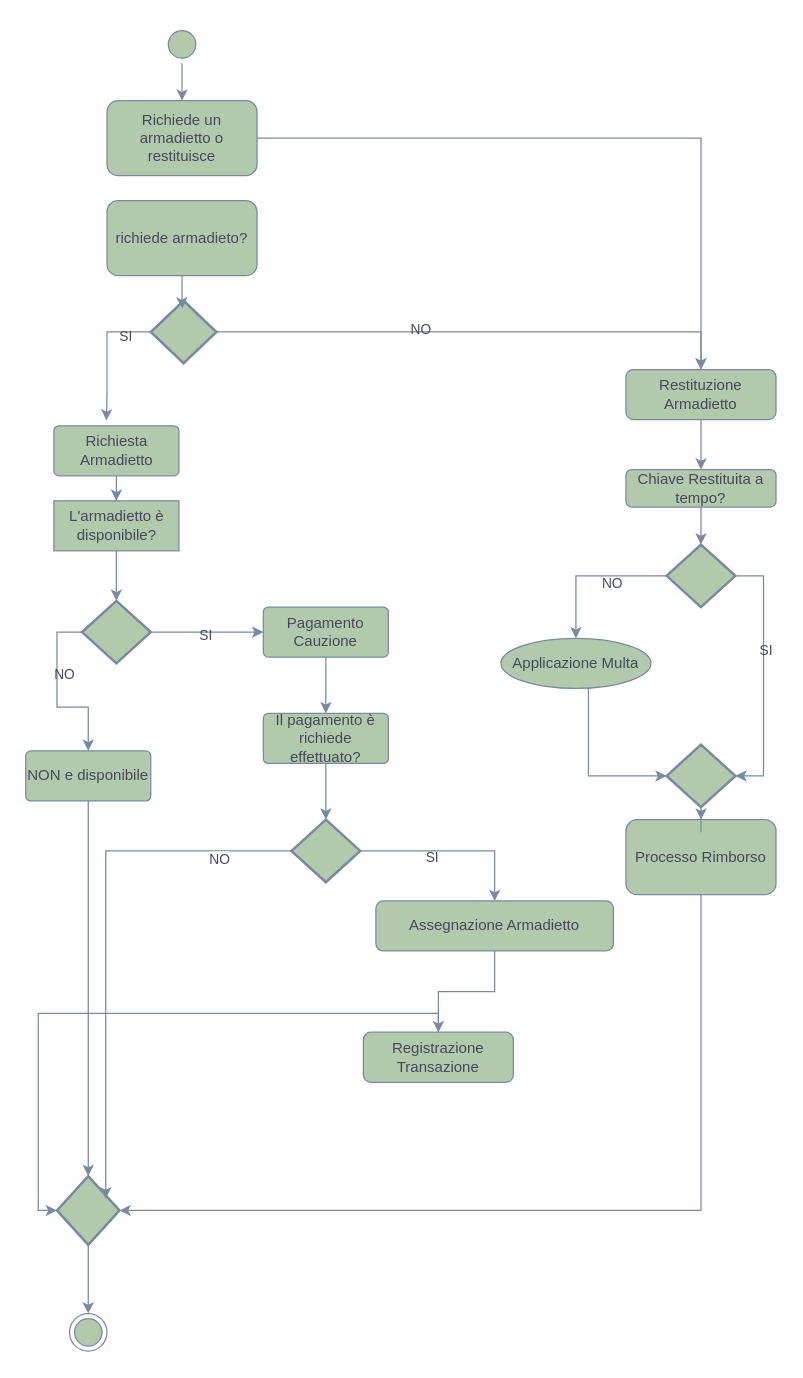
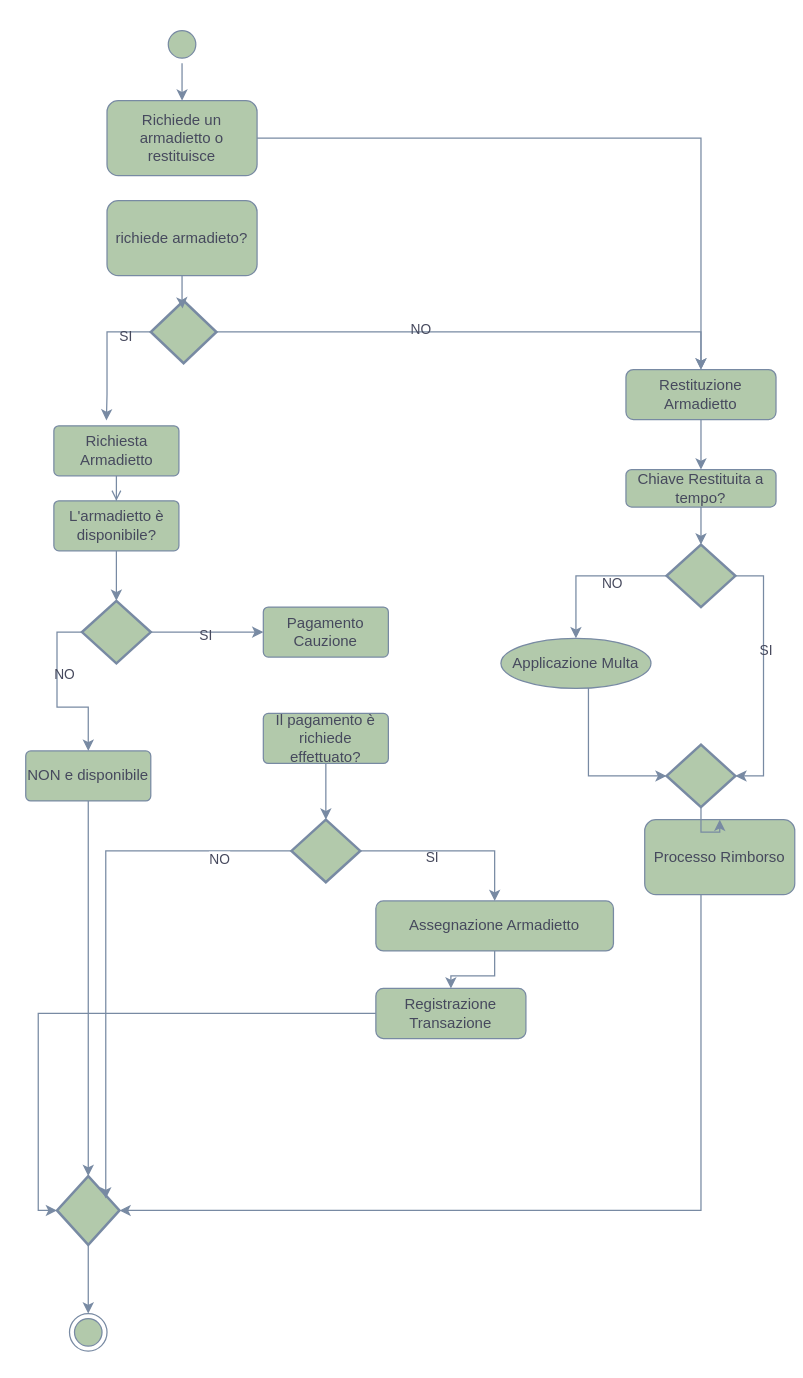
  <mxCell id="0" />
  <mxCell id="1" parent="0" />
  <mxCell id="2" value="" style="ellipse;html=1;shape=endState;fillColor=#B2C9AB;strokeColor=#788AA3;labelBackgroundColor=none;fontColor=#46495D;" parent="1" vertex="1"><mxGeometry x="55" y="1050" width="30" height="30" as="geometry" /></mxCell>
  <mxCell id="3" style="edgeStyle=orthogonalEdgeStyle;rounded=0;orthogonalLoop=1;jettySize=auto;html=1;entryX=0.5;entryY=0;entryDx=0;entryDy=0;labelBackgroundColor=none;strokeColor=#788AA3;fontColor=default;" parent="1" source="4" target="34" edge="1"><mxGeometry relative="1" as="geometry" /></mxCell>
  <mxCell id="4" value="" style="ellipse;html=1;shape=startState;fillColor=#B2C9AB;strokeColor=#788AA3;labelBackgroundColor=none;fontColor=#46495D;" parent="1" vertex="1"><mxGeometry x="130" width="30" height="30" as="geometry" y="20" /></mxCell>
- <mxCell id="5" style="edgeStyle=orthogonalEdgeStyle;rounded=0;orthogonalLoop=1;jettySize=auto;html=1;labelBackgroundColor=none;strokeColor=#788AA3;fontColor=default;" parent="1" source="6" target="8" edge="1"><mxGeometry relative="1" as="geometry" /></mxCell>
+ <mxCell id="5" style="edgeStyle=orthogonalEdgeStyle;rounded=0;orthogonalLoop=1;jettySize=auto;html=1;labelBackgroundColor=none;strokeColor=#788AA3;fontColor=default;endArrow=open;" parent="1" source="6" target="8" edge="1"><mxGeometry relative="1" as="geometry" /></mxCell>
  <mxCell id="6" value="Richiesta Armadietto" style="rounded=1;arcSize=10;whiteSpace=wrap;html=1;align=center;labelBackgroundColor=none;fillColor=#B2C9AB;strokeColor=#788AA3;fontColor=#46495D;" parent="1" vertex="1"><mxGeometry x="42.5" y="340" width="100" height="40" as="geometry" /></mxCell>
  <mxCell id="7" style="edgeStyle=orthogonalEdgeStyle;rounded=0;orthogonalLoop=1;jettySize=auto;html=1;labelBackgroundColor=none;strokeColor=#788AA3;fontColor=default;" parent="1" source="8" target="11" edge="1"><mxGeometry relative="1" as="geometry" /></mxCell>
- <mxCell id="8" value="L'armadietto è disponibile?" style="arcSize=10;whiteSpace=wrap;html=1;align=center;labelBackgroundColor=none;fillColor=#B2C9AB;strokeColor=#788AA3;fontColor=#46495D;rounded=0;" parent="1" vertex="1"><mxGeometry x="42.5" y="400" width="100" height="40" as="geometry" /></mxCell>
+ <mxCell id="8" value="L'armadietto è disponibile?" style="rounded=1;arcSize=10;whiteSpace=wrap;html=1;align=center;labelBackgroundColor=none;fillColor=#B2C9AB;strokeColor=#788AA3;fontColor=#46495D;" parent="1" vertex="1"><mxGeometry x="42.5" y="400" width="100" height="40" as="geometry" /></mxCell>
  <mxCell id="9" style="edgeStyle=orthogonalEdgeStyle;rounded=0;orthogonalLoop=1;jettySize=auto;html=1;labelBackgroundColor=none;strokeColor=#788AA3;fontColor=default;" parent="1" source="11" target="13" edge="1"><mxGeometry relative="1" as="geometry" /></mxCell>
  <mxCell id="10" value="&lt;div&gt;SI&lt;/div&gt;" style="edgeLabel;html=1;align=center;verticalAlign=middle;resizable=0;points=[];labelBackgroundColor=none;fontColor=#46495D;" parent="9" connectable="0" vertex="1"><mxGeometry x="-0.051" y="-2" relative="1" as="geometry"><mxPoint as="offset" /></mxGeometry></mxCell>
  <mxCell id="11" value="" style="strokeWidth=2;html=1;shape=mxgraph.flowchart.decision;whiteSpace=wrap;labelBackgroundColor=none;fillColor=#B2C9AB;strokeColor=#788AA3;fontColor=#46495D;" parent="1" vertex="1"><mxGeometry x="65" y="480" width="55" height="50" as="geometry" /></mxCell>
- <mxCell id="12" style="edgeStyle=orthogonalEdgeStyle;rounded=0;orthogonalLoop=1;jettySize=auto;html=1;labelBackgroundColor=none;strokeColor=#788AA3;fontColor=default;" parent="1" source="13" target="21" edge="1"><mxGeometry relative="1" as="geometry" /></mxCell>
  <mxCell id="13" value="Pagamento Cauzione" style="rounded=1;arcSize=10;whiteSpace=wrap;html=1;align=center;labelBackgroundColor=none;fillColor=#B2C9AB;strokeColor=#788AA3;fontColor=#46495D;" parent="1" vertex="1"><mxGeometry x="210" y="485" width="100" height="40" as="geometry" /></mxCell>
  <mxCell id="14" value="" style="edgeStyle=orthogonalEdgeStyle;rounded=0;orthogonalLoop=1;jettySize=auto;html=1;exitX=0;exitY=0.5;exitDx=0;exitDy=0;exitPerimeter=0;entryX=0.5;entryY=0;entryDx=0;entryDy=0;labelBackgroundColor=none;strokeColor=#788AA3;fontColor=default;" parent="1" source="11" target="17" edge="1"><mxGeometry relative="1" as="geometry"><mxPoint x="280.5" y="535" as="sourcePoint" /><mxPoint x="97.5" y="700" as="targetPoint" /></mxGeometry></mxCell>
  <mxCell id="15" value="NO" style="edgeLabel;html=1;align=center;verticalAlign=middle;resizable=0;points=[];labelBackgroundColor=none;fontColor=#46495D;" parent="14" connectable="0" vertex="1"><mxGeometry x="-0.243" y="5" relative="1" as="geometry"><mxPoint as="offset" /></mxGeometry></mxCell>
  <mxCell id="16" style="edgeStyle=orthogonalEdgeStyle;rounded=0;orthogonalLoop=1;jettySize=auto;html=1;labelBackgroundColor=none;strokeColor=#788AA3;fontColor=default;entryX=0;entryY=0.5;entryDx=0;entryDy=0;entryPerimeter=0;" parent="1" source="17" target="49" edge="1"><mxGeometry relative="1" as="geometry"><Array as="points" /><mxPoint x="57" y="900" as="targetPoint" /></mxGeometry></mxCell>
  <mxCell id="17" value="NON e disponibile" style="rounded=1;arcSize=10;whiteSpace=wrap;html=1;align=center;labelBackgroundColor=none;fillColor=#B2C9AB;strokeColor=#788AA3;fontColor=#46495D;" parent="1" vertex="1"><mxGeometry x="20" y="600" width="100" height="40" as="geometry" /></mxCell>
  <mxCell id="18" style="edgeStyle=orthogonalEdgeStyle;rounded=0;orthogonalLoop=1;jettySize=auto;html=1;entryX=0.5;entryY=0;entryDx=0;entryDy=0;labelBackgroundColor=none;strokeColor=#788AA3;fontColor=default;" parent="1" source="20" target="24" edge="1"><mxGeometry relative="1" as="geometry" /></mxCell>
  <mxCell id="19" value="SI" style="edgeLabel;html=1;align=center;verticalAlign=middle;resizable=0;points=[];labelBackgroundColor=none;fontColor=#46495D;" parent="18" connectable="0" vertex="1"><mxGeometry x="-0.222" y="-4" relative="1" as="geometry"><mxPoint as="offset" /></mxGeometry></mxCell>
  <mxCell id="20" value="" style="strokeWidth=2;html=1;shape=mxgraph.flowchart.decision;whiteSpace=wrap;labelBackgroundColor=none;fillColor=#B2C9AB;strokeColor=#788AA3;fontColor=#46495D;" parent="1" vertex="1"><mxGeometry x="232.5" y="655" width="55" height="50" as="geometry" /></mxCell>
  <mxCell id="21" value="Il pagamento è richiede effettuato?" style="rounded=1;arcSize=10;whiteSpace=wrap;html=1;align=center;labelBackgroundColor=none;fillColor=#B2C9AB;strokeColor=#788AA3;fontColor=#46495D;" parent="1" vertex="1"><mxGeometry x="210" y="570" width="100" height="40" as="geometry" /></mxCell>
  <mxCell id="22" style="edgeStyle=orthogonalEdgeStyle;rounded=0;orthogonalLoop=1;jettySize=auto;html=1;entryX=0.5;entryY=0;entryDx=0;entryDy=0;entryPerimeter=0;labelBackgroundColor=none;strokeColor=#788AA3;fontColor=default;" parent="1" source="21" target="20" edge="1"><mxGeometry relative="1" as="geometry" /></mxCell>
  <mxCell id="23" style="edgeStyle=orthogonalEdgeStyle;rounded=0;orthogonalLoop=1;jettySize=auto;html=1;entryX=0.5;entryY=0;entryDx=0;entryDy=0;labelBackgroundColor=none;strokeColor=#788AA3;fontColor=default;" parent="1" source="24" target="25" edge="1"><mxGeometry relative="1" as="geometry" /></mxCell>
  <mxCell id="24" value="Assegnazione Armadietto" style="rounded=1;whiteSpace=wrap;html=1;labelBackgroundColor=none;fillColor=#B2C9AB;strokeColor=#788AA3;fontColor=#46495D;" parent="1" vertex="1"><mxGeometry x="300" y="720" width="190" height="40" as="geometry" /></mxCell>
- <mxCell id="25" value="Registrazione Transazione" style="rounded=1;whiteSpace=wrap;html=1;labelBackgroundColor=none;fillColor=#B2C9AB;strokeColor=#788AA3;fontColor=#46495D;" parent="1" vertex="1"><mxGeometry x="290" y="825" width="120" height="40" as="geometry" /></mxCell>
+ <mxCell id="25" value="Registrazione Transazione" style="rounded=1;whiteSpace=wrap;html=1;labelBackgroundColor=none;fillColor=#B2C9AB;strokeColor=#788AA3;fontColor=#46495D;" parent="1" vertex="1"><mxGeometry x="300" y="790" width="120" height="40" as="geometry" /></mxCell>
  <mxCell id="26" style="edgeStyle=orthogonalEdgeStyle;rounded=0;orthogonalLoop=1;jettySize=auto;html=1;entryX=0.5;entryY=0;entryDx=0;entryDy=0;labelBackgroundColor=none;strokeColor=#788AA3;fontColor=default;" parent="1" source="27" target="35" edge="1"><mxGeometry relative="1" as="geometry" /></mxCell>
  <mxCell id="27" value="Restituzione Armadietto" style="rounded=1;whiteSpace=wrap;html=1;labelBackgroundColor=none;fillColor=#B2C9AB;strokeColor=#788AA3;fontColor=#46495D;" parent="1" vertex="1"><mxGeometry x="500" y="295" width="120" height="40" as="geometry" /></mxCell>
  <mxCell id="28" style="edgeStyle=orthogonalEdgeStyle;rounded=0;orthogonalLoop=1;jettySize=auto;html=1;entryX=0.5;entryY=0;entryDx=0;entryDy=0;exitX=1;exitY=0.5;exitDx=0;exitDy=0;exitPerimeter=0;labelBackgroundColor=none;strokeColor=#788AA3;fontColor=default;" parent="1" source="32" target="27" edge="1"><mxGeometry relative="1" as="geometry" /></mxCell>
  <mxCell id="29" value="NO" style="edgeLabel;html=1;align=center;verticalAlign=middle;resizable=0;points=[];labelBackgroundColor=none;fontColor=#46495D;" parent="28" connectable="0" vertex="1"><mxGeometry x="-0.222" y="3" relative="1" as="geometry"><mxPoint x="1" as="offset" /></mxGeometry></mxCell>
  <mxCell id="30" style="edgeStyle=orthogonalEdgeStyle;rounded=0;orthogonalLoop=1;jettySize=auto;html=1;entryX=0.42;entryY=-0.107;entryDx=0;entryDy=0;entryPerimeter=0;labelBackgroundColor=none;strokeColor=#788AA3;fontColor=default;" parent="1" source="32" target="6" edge="1"><mxGeometry relative="1" as="geometry"><mxPoint x="80" y="265" as="targetPoint" /><Array as="points"><mxPoint x="85" y="265" /><mxPoint x="85" y="315" /></Array></mxGeometry></mxCell>
  <mxCell id="31" value="SI" style="edgeLabel;html=1;align=center;verticalAlign=middle;resizable=0;points=[];labelBackgroundColor=none;fontColor=#46495D;" parent="30" connectable="0" vertex="1"><mxGeometry x="-0.603" y="3" relative="1" as="geometry"><mxPoint as="offset" /></mxGeometry></mxCell>
  <mxCell id="32" value="" style="strokeWidth=2;html=1;shape=mxgraph.flowchart.decision;whiteSpace=wrap;labelBackgroundColor=none;fillColor=#B2C9AB;strokeColor=#788AA3;fontColor=#46495D;" parent="1" vertex="1"><mxGeometry x="120" y="240" width="52.5" height="50" as="geometry" /></mxCell>
  <mxCell id="33" style="edgeStyle=orthogonalEdgeStyle;rounded=0;orthogonalLoop=1;jettySize=auto;html=1;strokeColor=#788AA3;fontColor=#46495D;fillColor=#B2C9AB;" edge="1" parent="1" source="34" target="27"><mxGeometry relative="1" as="geometry" /></mxCell>
  <mxCell id="34" value="Richiede un armadietto o restituisce" style="rounded=1;whiteSpace=wrap;html=1;labelBackgroundColor=none;fillColor=#B2C9AB;strokeColor=#788AA3;fontColor=#46495D;" parent="1" vertex="1"><mxGeometry x="85" y="80" width="120" height="60" as="geometry" /></mxCell>
  <mxCell id="35" value="Chiave Restituita a tempo?" style="rounded=1;whiteSpace=wrap;html=1;labelBackgroundColor=none;fillColor=#B2C9AB;strokeColor=#788AA3;fontColor=#46495D;" parent="1" vertex="1"><mxGeometry x="500" y="375" width="120" height="30" as="geometry" /></mxCell>
  <mxCell id="36" style="edgeStyle=orthogonalEdgeStyle;rounded=0;orthogonalLoop=1;jettySize=auto;html=1;entryX=0.5;entryY=0;entryDx=0;entryDy=0;labelBackgroundColor=none;strokeColor=#788AA3;fontColor=default;" parent="1" source="40" target="43" edge="1"><mxGeometry relative="1" as="geometry" /></mxCell>
  <mxCell id="37" value="NO" style="edgeLabel;html=1;align=center;verticalAlign=middle;resizable=0;points=[];labelBackgroundColor=none;fontColor=#46495D;" parent="36" connectable="0" vertex="1"><mxGeometry x="-0.279" y="5" relative="1" as="geometry"><mxPoint as="offset" /></mxGeometry></mxCell>
  <mxCell id="38" style="edgeStyle=orthogonalEdgeStyle;rounded=0;orthogonalLoop=1;jettySize=auto;html=1;exitX=1;exitY=0.5;exitDx=0;exitDy=0;exitPerimeter=0;entryX=1;entryY=0.5;entryDx=0;entryDy=0;entryPerimeter=0;labelBackgroundColor=none;strokeColor=#788AA3;fontColor=default;" parent="1" source="40" target="45" edge="1"><mxGeometry relative="1" as="geometry"><mxPoint x="560" y="580" as="targetPoint" /><Array as="points"><mxPoint x="610" y="460" /><mxPoint x="610" y="620" /></Array></mxGeometry></mxCell>
  <mxCell id="39" value="SI" style="edgeLabel;html=1;align=center;verticalAlign=middle;resizable=0;points=[];labelBackgroundColor=none;fontColor=#46495D;" parent="38" connectable="0" vertex="1"><mxGeometry x="-0.203" y="1" relative="1" as="geometry"><mxPoint as="offset" /></mxGeometry></mxCell>
  <mxCell id="40" value="" style="strokeWidth=2;html=1;shape=mxgraph.flowchart.decision;whiteSpace=wrap;labelBackgroundColor=none;fillColor=#B2C9AB;strokeColor=#788AA3;fontColor=#46495D;" parent="1" vertex="1"><mxGeometry x="532.5" y="435" width="55" height="50" as="geometry" /></mxCell>
  <mxCell id="41" style="edgeStyle=orthogonalEdgeStyle;rounded=0;orthogonalLoop=1;jettySize=auto;html=1;entryX=0.5;entryY=0;entryDx=0;entryDy=0;entryPerimeter=0;labelBackgroundColor=none;strokeColor=#788AA3;fontColor=default;" parent="1" source="35" target="40" edge="1"><mxGeometry relative="1" as="geometry" /></mxCell>
- <mxCell id="42" value="Processo Rimborso" style="rounded=1;whiteSpace=wrap;html=1;labelBackgroundColor=none;fillColor=#B2C9AB;strokeColor=#788AA3;fontColor=#46495D;" parent="1" vertex="1"><mxGeometry x="500" y="655" width="120" height="60" as="geometry" /></mxCell>
+ <mxCell id="42" value="Processo Rimborso" style="rounded=1;whiteSpace=wrap;html=1;labelBackgroundColor=none;fillColor=#B2C9AB;strokeColor=#788AA3;fontColor=#46495D;" parent="1" vertex="1"><mxGeometry x="515" y="655" width="120" height="60" as="geometry" /></mxCell>
  <mxCell id="43" value="Applicazione Multa" style="ellipse;whiteSpace=wrap;html=1;labelBackgroundColor=none;fillColor=#B2C9AB;strokeColor=#788AA3;fontColor=#46495D;" parent="1" vertex="1"><mxGeometry x="400" y="510" width="120" height="40" as="geometry" /></mxCell>
  <mxCell id="44" style="edgeStyle=orthogonalEdgeStyle;rounded=0;orthogonalLoop=1;jettySize=auto;html=1;labelBackgroundColor=none;strokeColor=#788AA3;fontColor=default;" parent="1" source="45" target="42" edge="1"><mxGeometry relative="1" as="geometry" /></mxCell>
  <mxCell id="45" value="" style="strokeWidth=2;html=1;shape=mxgraph.flowchart.decision;whiteSpace=wrap;labelBackgroundColor=none;fillColor=#B2C9AB;strokeColor=#788AA3;fontColor=#46495D;" parent="1" vertex="1"><mxGeometry x="532.5" y="595" width="55" height="50" as="geometry" /></mxCell>
  <mxCell id="46" style="edgeStyle=orthogonalEdgeStyle;rounded=0;orthogonalLoop=1;jettySize=auto;html=1;entryX=0;entryY=0.5;entryDx=0;entryDy=0;entryPerimeter=0;labelBackgroundColor=none;strokeColor=#788AA3;fontColor=default;" parent="1" source="43" target="45" edge="1"><mxGeometry relative="1" as="geometry"><mxPoint x="560" y="590" as="targetPoint" /><Array as="points"><mxPoint x="470" y="620" /></Array></mxGeometry></mxCell>
  <mxCell id="47" style="edgeStyle=orthogonalEdgeStyle;rounded=0;orthogonalLoop=1;jettySize=auto;html=1;entryX=0.5;entryY=1;entryDx=0;entryDy=0;entryPerimeter=0;labelBackgroundColor=none;strokeColor=#788AA3;fontColor=default;" parent="1" source="25" target="49" edge="1"><mxGeometry relative="1" as="geometry"><Array as="points"><mxPoint x="30" y="810" /><mxPoint x="30" y="968" /></Array><mxPoint x="30" y="925" as="targetPoint" /></mxGeometry></mxCell>
  <mxCell id="48" style="edgeStyle=orthogonalEdgeStyle;rounded=0;orthogonalLoop=1;jettySize=auto;html=1;strokeColor=#788AA3;fontColor=#46495D;fillColor=#B2C9AB;" edge="1" parent="1" source="49" target="2"><mxGeometry relative="1" as="geometry"><Array as="points"><mxPoint x="70" y="1030" /><mxPoint x="70" y="1030" /></Array></mxGeometry></mxCell>
  <mxCell id="49" value="" style="strokeWidth=2;html=1;shape=mxgraph.flowchart.decision;whiteSpace=wrap;labelBackgroundColor=none;fillColor=#B2C9AB;strokeColor=#788AA3;fontColor=#46495D;direction=south;" vertex="1" parent="1"><mxGeometry x="45" y="940" width="50" height="55" as="geometry" /></mxCell>
  <mxCell id="50" style="edgeStyle=orthogonalEdgeStyle;rounded=0;orthogonalLoop=1;jettySize=auto;html=1;entryX=0.5;entryY=0;entryDx=0;entryDy=0;entryPerimeter=0;strokeColor=#788AA3;fontColor=#46495D;fillColor=#B2C9AB;" edge="1" parent="1" source="42" target="49"><mxGeometry relative="1" as="geometry"><Array as="points"><mxPoint x="560" y="968" /></Array></mxGeometry></mxCell>
  <mxCell id="51" style="edgeStyle=orthogonalEdgeStyle;rounded=0;orthogonalLoop=1;jettySize=auto;html=1;entryX=0.327;entryY=0.22;entryDx=0;entryDy=0;entryPerimeter=0;strokeColor=#788AA3;fontColor=#46495D;fillColor=#B2C9AB;" edge="1" parent="1" source="20" target="49"><mxGeometry relative="1" as="geometry" /></mxCell>
  <mxCell id="52" value="NO" style="edgeLabel;html=1;align=center;verticalAlign=middle;resizable=0;points=[];strokeColor=#788AA3;fontColor=#46495D;fillColor=#B2C9AB;" vertex="1" connectable="0" parent="51"><mxGeometry x="-0.73" y="6" relative="1" as="geometry"><mxPoint as="offset" /></mxGeometry></mxCell>
  <mxCell id="53" value="richiede armadieto?" style="rounded=1;whiteSpace=wrap;html=1;labelBackgroundColor=none;fillColor=#B2C9AB;strokeColor=#788AA3;fontColor=#46495D;" vertex="1" parent="1"><mxGeometry x="85" y="160" width="120" height="60" as="geometry" /></mxCell>
  <mxCell id="54" style="edgeStyle=orthogonalEdgeStyle;rounded=0;orthogonalLoop=1;jettySize=auto;html=1;entryX=0.484;entryY=0.124;entryDx=0;entryDy=0;entryPerimeter=0;strokeColor=#788AA3;fontColor=#46495D;fillColor=#B2C9AB;" edge="1" parent="1" source="53" target="32"><mxGeometry relative="1" as="geometry" /></mxCell>
